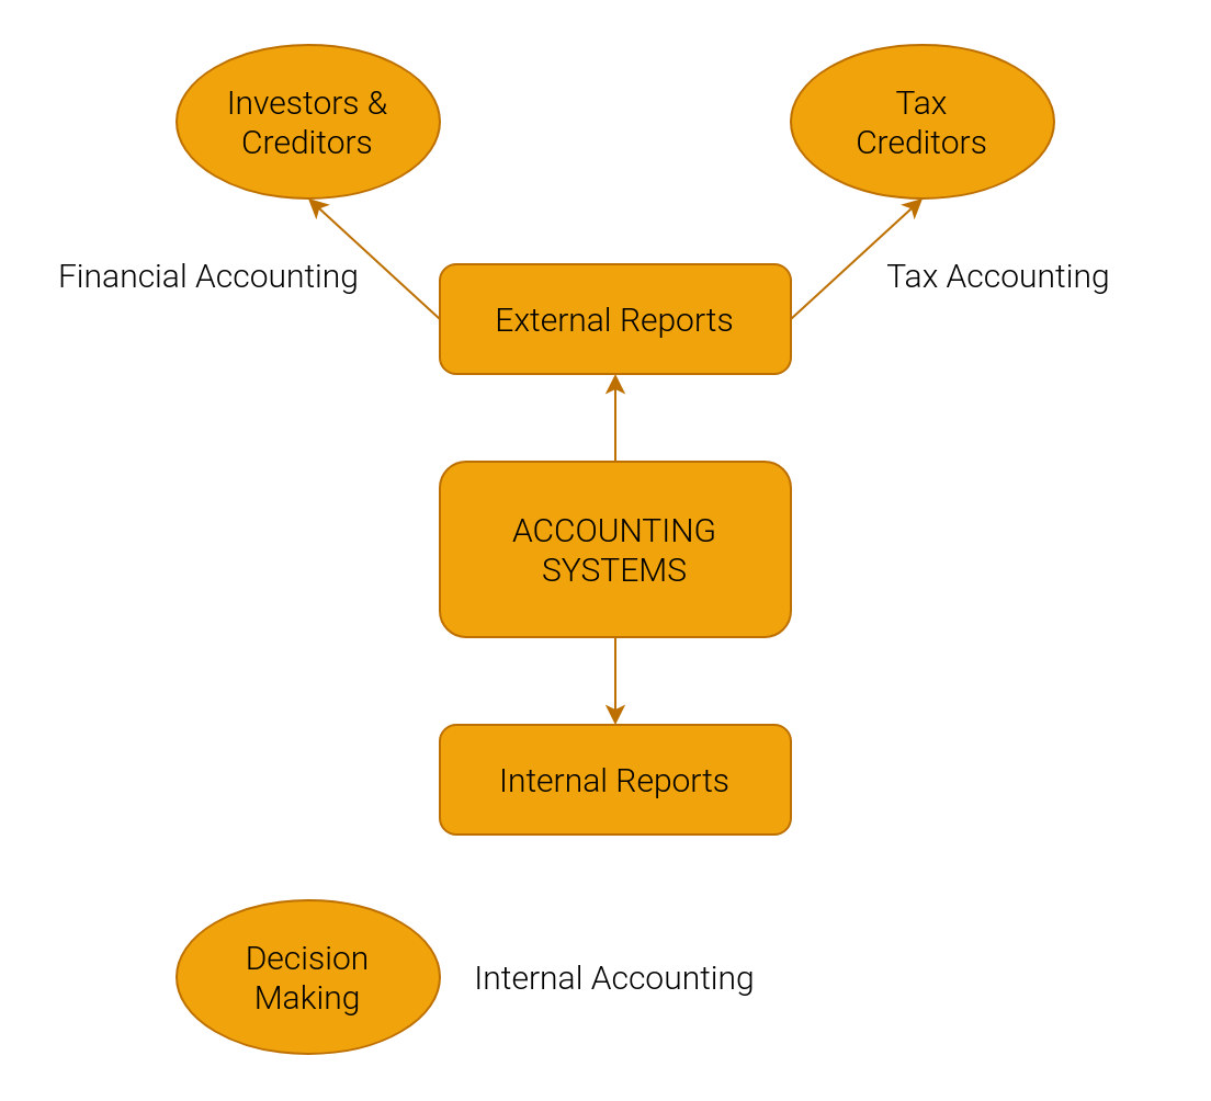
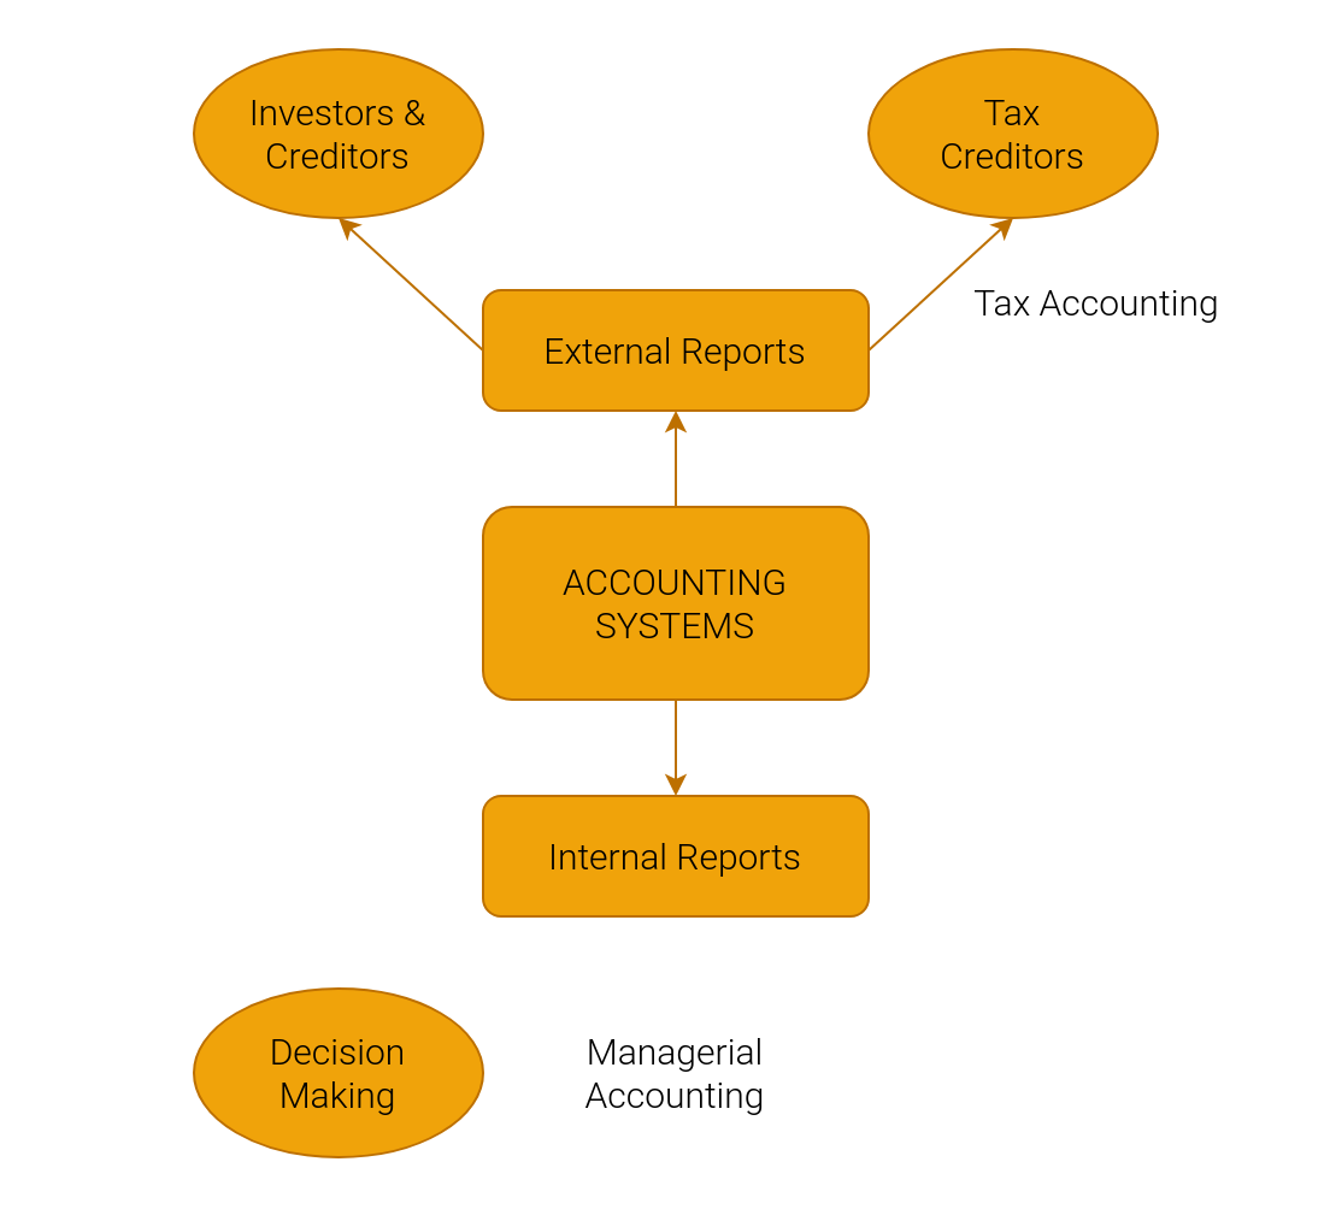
  <mxCell id="0" />
  <mxCell id="1" parent="0" />
  <mxCell id="2" value="" style="edgeStyle=orthogonalEdgeStyle;rounded=0;orthogonalLoop=1;jettySize=auto;exitX=0.5;exitY=0;exitDx=0;exitDy=0;entryX=0.5;entryY=1;entryDx=0;entryDy=0;fillColor=#f0a30a;strokeColor=#BD7000;fontSize=15;fontFamily=Roboto Light;0,300;1,100;1,300&amp;display=swap;0,300;1,100;1,300&amp;display=swap;labelBackgroundColor=none;html=1;fontStyle=0;horizontal=1;textDirection=ltr;fontSource=https%3A%2F%2Ffonts.googleapis.com%2Fcss%3Ffamily%3DRoboto%2BLight;" parent="1" source="4" target="7" edge="1"><mxGeometry relative="1" as="geometry" /></mxCell>
  <mxCell id="3" value="" style="edgeStyle=orthogonalEdgeStyle;rounded=0;orthogonalLoop=1;jettySize=auto;exitX=0.5;exitY=1;exitDx=0;exitDy=0;entryX=0.5;entryY=0;entryDx=0;entryDy=0;fillColor=#f0a30a;strokeColor=#BD7000;fontSize=15;fontFamily=Roboto Light;0,300;1,100;1,300&amp;display=swap;0,300;1,100;1,300&amp;display=swap;labelBackgroundColor=none;html=1;fontStyle=0;horizontal=1;textDirection=ltr;fontSource=https%3A%2F%2Ffonts.googleapis.com%2Fcss%3Ffamily%3DRoboto%2BLight;" parent="1" source="4" target="8" edge="1"><mxGeometry relative="1" as="geometry" /></mxCell>
  <mxCell id="4" value="ACCOUNTING&lt;br style=&quot;font-size: 15px;&quot;&gt;SYSTEMS" style="rounded=1;whiteSpace=wrap;fillColor=#f0a30a;strokeColor=#BD7000;fontSize=15;fontFamily=Roboto Light;0,300;1,100;1,300&amp;display=swap;0,300;1,100;1,300&amp;display=swap;labelBackgroundColor=none;html=1;fontStyle=0;horizontal=1;textDirection=ltr;fontSource=https%3A%2F%2Ffonts.googleapis.com%2Fcss%3Ffamily%3DRoboto%2BLight;" parent="1" vertex="1"><mxGeometry x="200" y="210" width="160" height="80" as="geometry" /></mxCell>
  <mxCell id="5" value="" style="orthogonalLoop=1;jettySize=auto;exitX=1;exitY=0.5;exitDx=0;exitDy=0;entryX=0.5;entryY=1;entryDx=0;entryDy=0;fillColor=#f0a30a;strokeColor=#BD7000;fontSize=15;fontFamily=Roboto Light;0,300;1,100;1,300&amp;display=swap;0,300;1,100;1,300&amp;display=swap;labelBackgroundColor=none;html=1;fontStyle=0;horizontal=1;textDirection=ltr;fontSource=https%3A%2F%2Ffonts.googleapis.com%2Fcss%3Ffamily%3DRoboto%2BLight;" parent="1" source="7" target="9" edge="1"><mxGeometry relative="1" as="geometry" /></mxCell>
  <mxCell id="6" value="" style="edgeStyle=none;orthogonalLoop=1;jettySize=auto;exitX=0;exitY=0.5;exitDx=0;exitDy=0;entryX=0.5;entryY=1;entryDx=0;entryDy=0;fillColor=#f0a30a;strokeColor=#BD7000;fontSize=15;fontFamily=Roboto Light;0,300;1,100;1,300&amp;display=swap;0,300;1,100;1,300&amp;display=swap;labelBackgroundColor=none;html=1;fontStyle=0;horizontal=1;textDirection=ltr;fontSource=https%3A%2F%2Ffonts.googleapis.com%2Fcss%3Ffamily%3DRoboto%2BLight;" parent="1" source="7" target="10" edge="1"><mxGeometry relative="1" as="geometry" /></mxCell>
  <mxCell id="7" value="External Reports" style="rounded=1;whiteSpace=wrap;fillColor=#f0a30a;strokeColor=#BD7000;fontSize=15;fontFamily=Roboto Light;0,300;1,100;1,300&amp;display=swap;0,300;1,100;1,300&amp;display=swap;labelBackgroundColor=none;html=1;fontStyle=0;horizontal=1;textDirection=ltr;fontSource=https%3A%2F%2Ffonts.googleapis.com%2Fcss%3Ffamily%3DRoboto%2BLight;" parent="1" vertex="1"><mxGeometry x="200" y="120" width="160" height="50" as="geometry" /></mxCell>
  <mxCell id="8" value="Internal Reports" style="rounded=1;whiteSpace=wrap;fillColor=#f0a30a;strokeColor=#BD7000;fontSize=15;fontFamily=Roboto Light;0,300;1,100;1,300&amp;display=swap;0,300;1,100;1,300&amp;display=swap;labelBackgroundColor=none;html=1;fontStyle=0;horizontal=1;textDirection=ltr;fontSource=https%3A%2F%2Ffonts.googleapis.com%2Fcss%3Ffamily%3DRoboto%2BLight;" parent="1" vertex="1"><mxGeometry x="200" y="330" width="160" height="50" as="geometry" /></mxCell>
  <mxCell id="9" value="Tax&lt;br style=&quot;font-size: 15px;&quot;&gt;Creditors" style="ellipse;whiteSpace=wrap;fillColor=#f0a30a;strokeColor=#BD7000;fontSize=15;fontFamily=Roboto Light;0,300;1,100;1,300&amp;display=swap;0,300;1,100;1,300&amp;display=swap;labelBackgroundColor=none;html=1;fontStyle=0;horizontal=1;textDirection=ltr;fontSource=https%3A%2F%2Ffonts.googleapis.com%2Fcss%3Ffamily%3DRoboto%2BLight;" parent="1" vertex="1"><mxGeometry x="360" y="20" width="120" height="70" as="geometry" /></mxCell>
  <mxCell id="10" value="Investors &amp;amp;&lt;br style=&quot;font-size: 15px&quot;&gt;Creditors" style="ellipse;whiteSpace=wrap;fillColor=#f0a30a;strokeColor=#BD7000;fontSize=15;fontFamily=Roboto Light;0,300;1,100;1,300&amp;display=swap;0,300;1,100;1,300&amp;display=swap;labelBackgroundColor=none;html=1;fontStyle=0;horizontal=1;textDirection=ltr;fontSource=https%3A%2F%2Ffonts.googleapis.com%2Fcss%3Ffamily%3DRoboto%2BLight;" parent="1" vertex="1"><mxGeometry x="80" y="20" width="120" height="70" as="geometry" /></mxCell>
  <mxCell id="11" value="Decision&lt;br style=&quot;font-size: 15px;&quot;&gt;Making" style="ellipse;whiteSpace=wrap;fillColor=#f0a30a;strokeColor=#BD7000;fontSize=15;fontFamily=Roboto Light;0,300;1,100;1,300&amp;display=swap;0,300;1,100;1,300&amp;display=swap;labelBackgroundColor=none;html=1;fontStyle=0;horizontal=1;textDirection=ltr;fontSource=https%3A%2F%2Ffonts.googleapis.com%2Fcss%3Ffamily%3DRoboto%2BLight;" parent="1" vertex="1"><mxGeometry x="80" y="410" width="120" height="70" as="geometry" /></mxCell>
- <mxCell id="12" value="Internal Accounting" style="rounded=0;whiteSpace=wrap;fillColor=none;strokeColor=none;fontSize=15;fontFamily=Roboto Light;0,300;1,100;1,300&amp;display=swap;0,300;1,100;1,300&amp;display=swap;labelBackgroundColor=none;html=1;fontStyle=0;horizontal=1;textDirection=ltr;fontSource=https%3A%2F%2Ffonts.googleapis.com%2Fcss%3Ffamily%3DRoboto%2BLight;" parent="1" vertex="1"><mxGeometry x="205" y="430" width="150" height="30" as="geometry" /></mxCell>
- <mxCell id="13" value="Financial Accounting" style="rounded=0;whiteSpace=wrap;fillColor=none;strokeColor=none;fontSize=15;fontFamily=Roboto Light;0,300;1,100;1,300&amp;display=swap;0,300;1,100;1,300&amp;display=swap;labelBackgroundColor=none;html=1;fontStyle=0;horizontal=1;textDirection=ltr;fontSource=https%3A%2F%2Ffonts.googleapis.com%2Fcss%3Ffamily%3DRoboto%2BLight;" parent="1" vertex="1"><mxGeometry x="20" y="110" width="150" height="30" as="geometry" /></mxCell>
+ <mxCell id="12" value="Managerial Accounting" style="rounded=0;whiteSpace=wrap;fillColor=none;strokeColor=none;fontSize=15;fontFamily=Roboto Light;0,300;1,100;1,300&amp;display=swap;0,300;1,100;1,300&amp;display=swap;labelBackgroundColor=none;html=1;fontStyle=0;horizontal=1;textDirection=ltr;fontSource=https%3A%2F%2Ffonts.googleapis.com%2Fcss%3Ffamily%3DRoboto%2BLight;" parent="1" vertex="1"><mxGeometry x="205" y="430" width="150" height="30" as="geometry" /></mxCell>
  <mxCell id="14" value="Tax Accounting" style="rounded=0;whiteSpace=wrap;fillColor=none;strokeColor=none;fontSize=15;fontFamily=Roboto Light;0,300;1,100;1,300&amp;display=swap;0,300;1,100;1,300&amp;display=swap;labelBackgroundColor=none;html=1;fontStyle=0;horizontal=1;textDirection=ltr;fontSource=https%3A%2F%2Ffonts.googleapis.com%2Fcss%3Ffamily%3DRoboto%2BLight;" parent="1" vertex="1"><mxGeometry x="380" y="110" width="150" height="30" as="geometry" /></mxCell>
